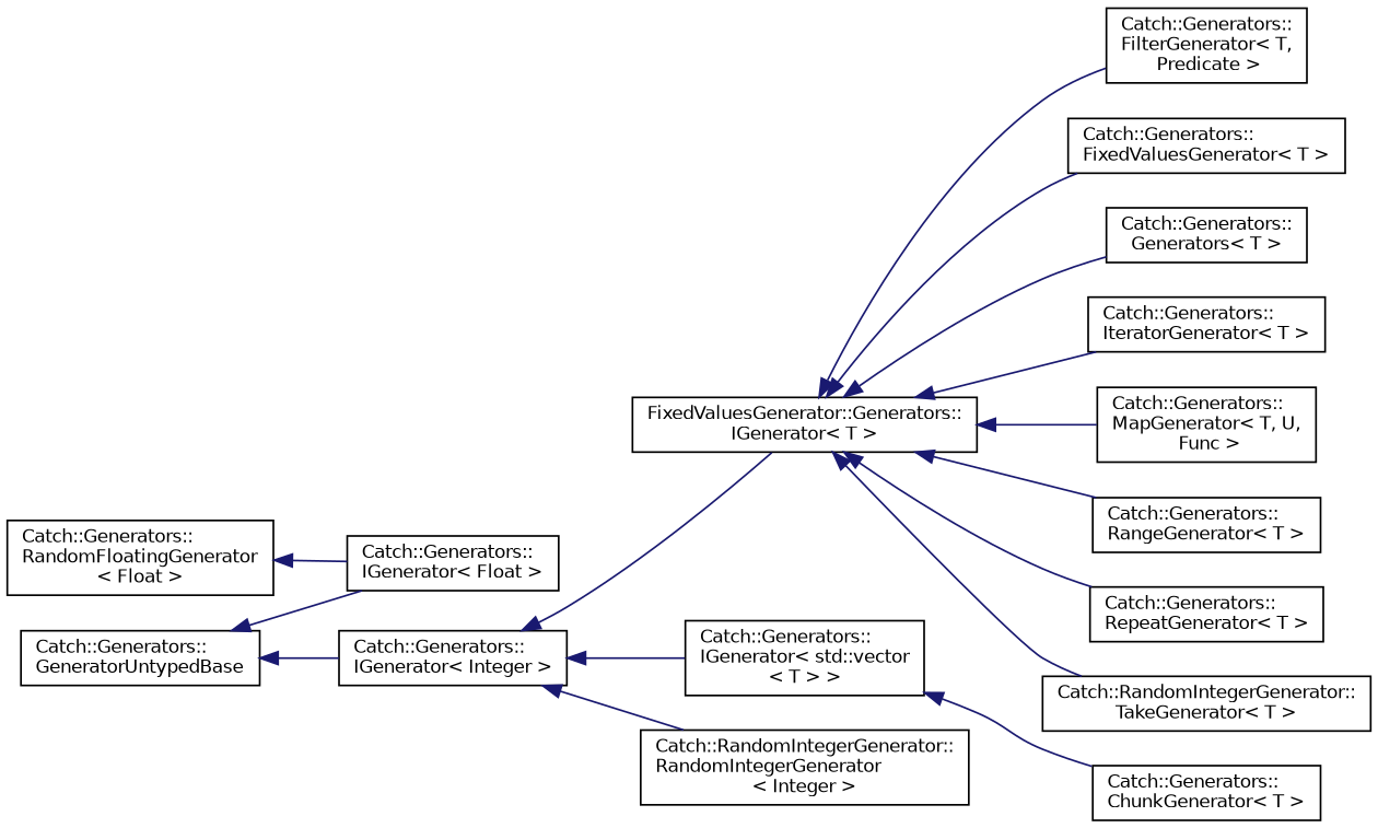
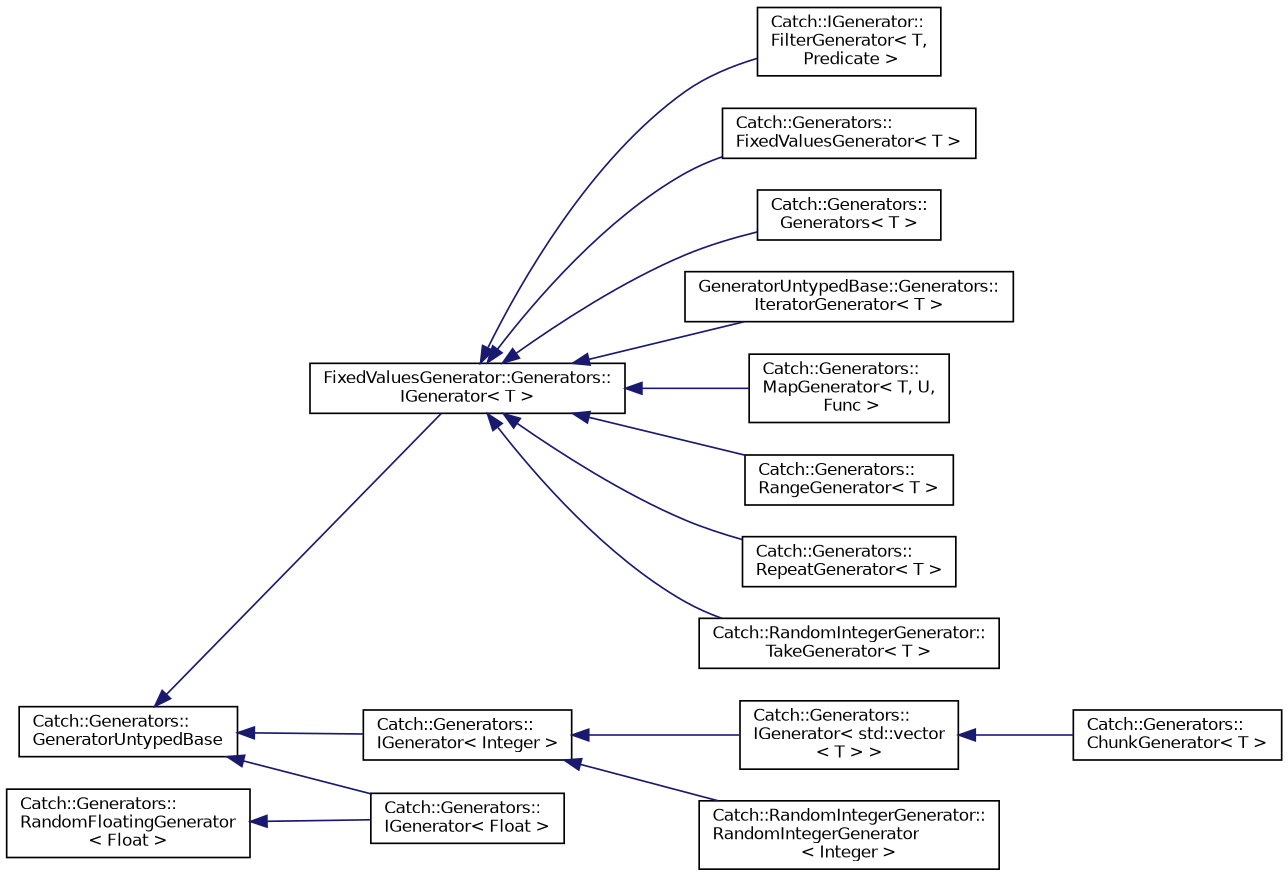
  digraph {
    fontname="DejaVu Sans"
    rankdir=LR
    node [color=black fillcolor=white fontname="DejaVu Sans" fontsize=10 shape=record style=filled]
    edge [color=midnightblue dir=back fontname="DejaVu Sans" fontsize=10 labelfontname=Helvetica labelfontsize=10 style=solid]
    n1 [height=0.2 label="Catch::Generators::\lGeneratorUntypedBase" width=0.4]
    n2 [height=0.2 label="FixedValuesGenerator::Generators::\lIGenerator\< T \>" width=0.4]
    n3 [height=0.2 label="Catch::Generators::\lIGenerator\< Float \>" width=0.4]
    n4 [height=0.2 label="Catch::Generators::\lIGenerator\< Integer \>" width=0.4]
-   n5 [height=0.2 label="Catch::Generators::\lFilterGenerator\< T,\l Predicate \>" width=0.4]
+   n5 [height=0.2 label="Catch::IGenerator::\lFilterGenerator\< T,\l Predicate \>" width=0.4]
    n6 [height=0.2 label="Catch::Generators::\lFixedValuesGenerator\< T \>" width=0.4]
    n7 [height=0.2 label="Catch::Generators::\lGenerators\< T \>" width=0.4]
-   n8 [height=0.2 label="Catch::Generators::\lIteratorGenerator\< T \>" width=0.4]
+   n8 [height=0.2 label="GeneratorUntypedBase::Generators::\lIteratorGenerator\< T \>" width=0.4]
    n9 [height=0.2 label="Catch::Generators::\lMapGenerator\< T, U,\l Func \>" width=0.4]
    n10 [height=0.2 label="Catch::Generators::\lRangeGenerator\< T \>" width=0.4]
    n11 [height=0.2 label="Catch::Generators::\lRepeatGenerator\< T \>" width=0.4]
    n12 [height=0.2 label="Catch::RandomIntegerGenerator::\lTakeGenerator\< T \>" width=0.4]
    n13 [height=0.2 label="Catch::Generators::\lIGenerator\< std::vector\l\< T \> \>" width=0.4]
    n14 [height=0.2 label="Catch::RandomIntegerGenerator::\lRandomIntegerGenerator\l\< Integer \>" width=0.4]
    n15 [height=0.2 label="Catch::Generators::\lChunkGenerator\< T \>" width=0.4]
    n16 [height=0.2 label="Catch::Generators::\lRandomFloatingGenerator\l\< Float \>" width=0.4]
-   n4 -> n2
+   n1 -> n2
    n1 -> n3
    n1 -> n4
    n2 -> n5
    n2 -> n6
    n2 -> n7
    n2 -> n8
    n2 -> n9
    n2 -> n10
    n2 -> n11
    n2 -> n12
    n4 -> n13
    n4 -> n14
    n13 -> n15
    n16 -> n3
  }
